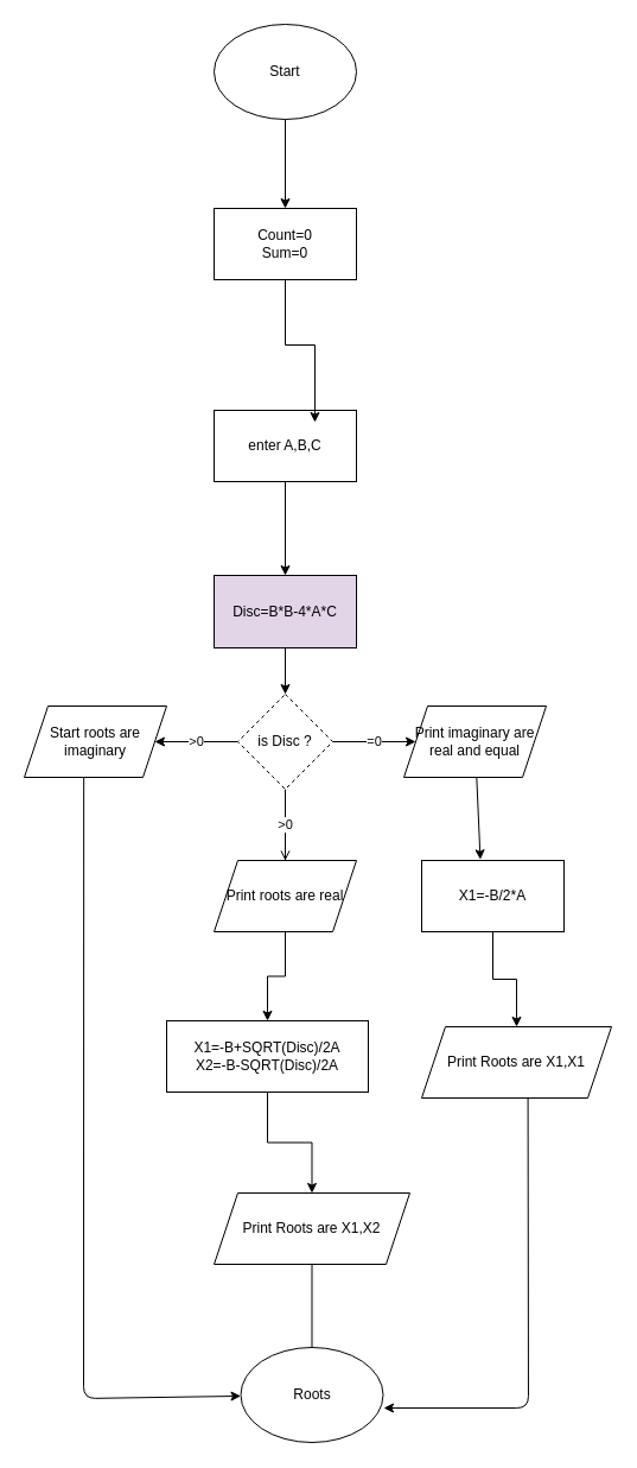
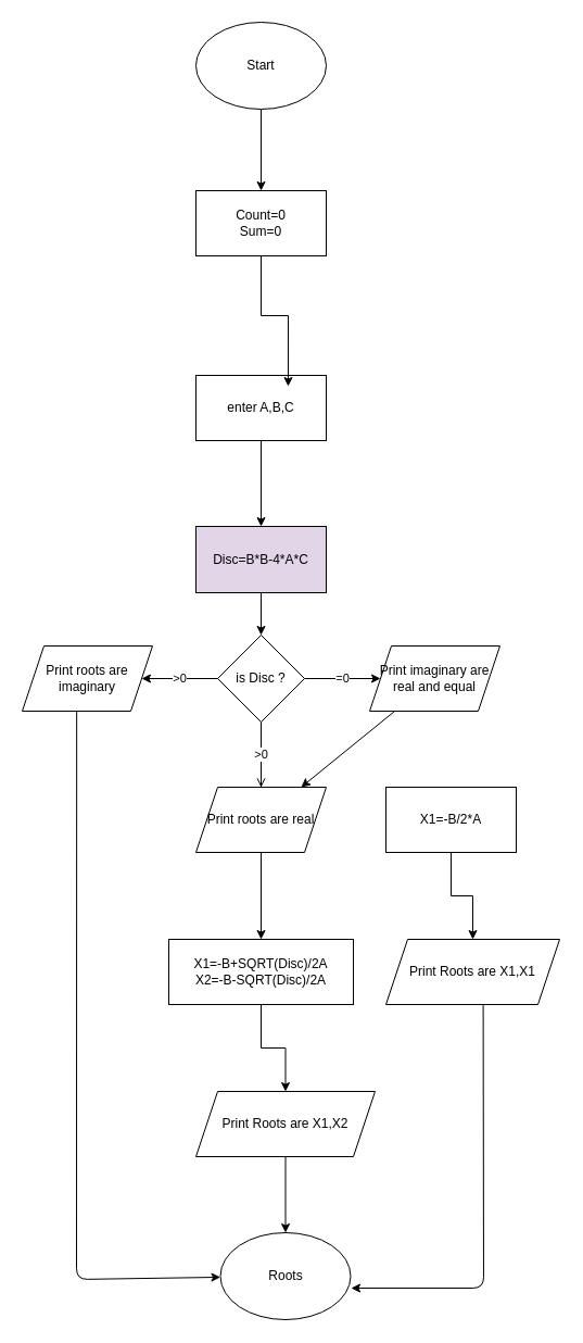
  <mxCell id="0" />
  <mxCell id="1" parent="0" />
  <mxCell id="2" value="" style="edgeStyle=orthogonalEdgeStyle;rounded=0;orthogonalLoop=1;jettySize=auto;html=1;" parent="1" source="3" target="10" edge="1"><mxGeometry relative="1" as="geometry"><mxPoint x="240" y="205" as="targetPoint" /></mxGeometry></mxCell>
  <mxCell id="3" value="Start" style="ellipse;whiteSpace=wrap;html=1;" parent="1" vertex="1"><mxGeometry x="180" y="20" width="120" height="80" as="geometry" /></mxCell>
  <mxCell id="4" value="" style="edgeStyle=orthogonalEdgeStyle;rounded=0;orthogonalLoop=1;jettySize=auto;html=1;" parent="1" source="5" target="7" edge="1"><mxGeometry relative="1" as="geometry" /></mxCell>
  <mxCell id="5" value="enter A,B,C" style="whiteSpace=wrap;html=1;" parent="1" vertex="1"><mxGeometry x="180" y="345" width="120" height="60" as="geometry" /></mxCell>
  <mxCell id="6" value="" style="edgeStyle=orthogonalEdgeStyle;rounded=0;orthogonalLoop=1;jettySize=auto;html=1;" parent="1" source="7" target="14" edge="1"><mxGeometry relative="1" as="geometry"><mxPoint x="240" y="624" as="targetPoint" /></mxGeometry></mxCell>
  <mxCell id="7" value="Disc=B*B-4*A*C" style="whiteSpace=wrap;html=1;fillColor=#e1d5e7;" parent="1" vertex="1"><mxGeometry x="180" y="484" width="120" height="61" as="geometry" /></mxCell>
  <mxCell id="8" value="" style="edgeStyle=orthogonalEdgeStyle;rounded=0;orthogonalLoop=1;jettySize=auto;html=1;" parent="1" edge="1"><mxGeometry relative="1" as="geometry"><mxPoint x="240" y="684" as="sourcePoint" /><mxPoint x="240" y="754" as="targetPoint" /></mxGeometry></mxCell>
  <mxCell id="9" style="edgeStyle=orthogonalEdgeStyle;rounded=0;orthogonalLoop=1;jettySize=auto;html=1;entryX=0.708;entryY=0.167;entryDx=0;entryDy=0;entryPerimeter=0;" parent="1" source="10" target="5" edge="1"><mxGeometry relative="1" as="geometry" /></mxCell>
  <mxCell id="10" value="Count=0&lt;br&gt;Sum=0" style="rounded=0;whiteSpace=wrap;html=1;" parent="1" vertex="1"><mxGeometry x="180" y="175" width="120" height="60" as="geometry" /></mxCell>
  <mxCell id="11" value="&amp;gt;0" style="edgeStyle=orthogonalEdgeStyle;rounded=0;orthogonalLoop=1;jettySize=auto;html=1;" parent="1" source="14" target="15" edge="1"><mxGeometry relative="1" as="geometry" /></mxCell>
  <mxCell id="12" value="&amp;gt;0" style="edgeStyle=orthogonalEdgeStyle;rounded=0;orthogonalLoop=1;jettySize=auto;html=1;endArrow=open;" parent="1" source="14" target="17" edge="1"><mxGeometry relative="1" as="geometry"><mxPoint x="240" y="754" as="targetPoint" /></mxGeometry></mxCell>
  <mxCell id="13" value="=0" style="edgeStyle=orthogonalEdgeStyle;rounded=0;orthogonalLoop=1;jettySize=auto;html=1;" parent="1" source="14" target="18" edge="1"><mxGeometry relative="1" as="geometry" /></mxCell>
- <mxCell id="14" value="is Disc ?" style="rhombus;whiteSpace=wrap;html=1;dashed=1;" parent="1" vertex="1"><mxGeometry x="200" y="584" width="80" height="80" as="geometry" /></mxCell>
- <mxCell id="15" value="Start roots are imaginary" style="shape=parallelogram;perimeter=parallelogramPerimeter;whiteSpace=wrap;html=1;fixedSize=1;" parent="1" vertex="1"><mxGeometry x="20" y="594" width="120" height="60" as="geometry" /></mxCell>
+ <mxCell id="14" value="is Disc ?" style="rhombus;whiteSpace=wrap;html=1;" parent="1" vertex="1"><mxGeometry x="200" y="584" width="80" height="80" as="geometry" /></mxCell>
+ <mxCell id="15" value="Print roots are imaginary" style="shape=parallelogram;perimeter=parallelogramPerimeter;whiteSpace=wrap;html=1;fixedSize=1;" parent="1" vertex="1"><mxGeometry x="20" y="594" width="120" height="60" as="geometry" /></mxCell>
  <mxCell id="16" value="" style="edgeStyle=orthogonalEdgeStyle;rounded=0;orthogonalLoop=1;jettySize=auto;html=1;" parent="1" source="17" target="23" edge="1"><mxGeometry relative="1" as="geometry" /></mxCell>
  <mxCell id="17" value="Print roots are real" style="shape=parallelogram;perimeter=parallelogramPerimeter;whiteSpace=wrap;html=1;fixedSize=1;" parent="1" vertex="1"><mxGeometry x="180" y="724" width="120" height="60" as="geometry" /></mxCell>
  <mxCell id="18" value="Print imaginary are real and equal" style="shape=parallelogram;perimeter=parallelogramPerimeter;whiteSpace=wrap;html=1;fixedSize=1;" parent="1" vertex="1"><mxGeometry x="340" y="594" width="120" height="60" as="geometry" /></mxCell>
  <mxCell id="19" value="" style="edgeStyle=orthogonalEdgeStyle;rounded=0;orthogonalLoop=1;jettySize=auto;html=1;" parent="1" source="20" target="24" edge="1"><mxGeometry relative="1" as="geometry" /></mxCell>
  <mxCell id="20" value="X1=-B/2*A" style="whiteSpace=wrap;html=1;" parent="1" vertex="1"><mxGeometry x="355" y="724" width="120" height="60" as="geometry" /></mxCell>
- <mxCell id="21" value="" style="endArrow=classic;html=1;entryX=0.412;entryY=-0.013;entryDx=0;entryDy=0;entryPerimeter=0;" parent="1" source="18" target="20" edge="1"><mxGeometry width="50" height="50" relative="1" as="geometry"><mxPoint x="425" y="704" as="sourcePoint" /><mxPoint x="475" y="654" as="targetPoint" /></mxGeometry></mxCell>
+ <mxCell id="21" value="" style="endArrow=classic;html=1;" parent="1" source="18" target="17" edge="1"><mxGeometry width="50" height="50" relative="1" as="geometry"><mxPoint x="425" y="704" as="sourcePoint" /><mxPoint x="475" y="654" as="targetPoint" /></mxGeometry></mxCell>
  <mxCell id="22" value="" style="edgeStyle=orthogonalEdgeStyle;rounded=0;orthogonalLoop=1;jettySize=auto;html=1;" parent="1" source="23" target="26" edge="1"><mxGeometry relative="1" as="geometry" /></mxCell>
- <mxCell id="23" value="X1=-B+SQRT(Disc)/2A&lt;br&gt;X2=-B-SQRT(Disc)/2A" style="whiteSpace=wrap;html=1;" parent="1" vertex="1"><mxGeometry x="140" y="859" width="170" height="60" as="geometry" /></mxCell>
+ <mxCell id="23" value="X1=-B+SQRT(Disc)/2A&lt;br&gt;X2=-B-SQRT(Disc)/2A" style="whiteSpace=wrap;html=1;" parent="1" vertex="1"><mxGeometry x="155" y="864" width="170" height="60" as="geometry" /></mxCell>
  <mxCell id="24" value="Print Roots are X1,X1" style="shape=parallelogram;perimeter=parallelogramPerimeter;whiteSpace=wrap;html=1;fixedSize=1;" parent="1" vertex="1"><mxGeometry x="355" y="864" width="160" height="60" as="geometry" /></mxCell>
- <mxCell id="25" value="" style="edgeStyle=orthogonalEdgeStyle;rounded=0;orthogonalLoop=1;jettySize=auto;html=1;endArrow=none;" parent="1" source="26" target="27" edge="1"><mxGeometry relative="1" as="geometry" /></mxCell>
+ <mxCell id="25" value="" style="edgeStyle=orthogonalEdgeStyle;rounded=0;orthogonalLoop=1;jettySize=auto;html=1;" parent="1" source="26" target="27" edge="1"><mxGeometry relative="1" as="geometry" /></mxCell>
  <mxCell id="26" value="Print Roots are X1,X2" style="shape=parallelogram;perimeter=parallelogramPerimeter;whiteSpace=wrap;html=1;fixedSize=1;" parent="1" vertex="1"><mxGeometry x="180" y="1004" width="165" height="60" as="geometry" /></mxCell>
  <mxCell id="27" value="Roots" style="ellipse;whiteSpace=wrap;html=1;" parent="1" vertex="1"><mxGeometry x="202.5" y="1134" width="120" height="80" as="geometry" /></mxCell>
  <mxCell id="28" value="" style="endArrow=classic;html=1;exitX=0.56;exitY=1.007;exitDx=0;exitDy=0;exitPerimeter=0;" parent="1" source="24" edge="1"><mxGeometry width="50" height="50" relative="1" as="geometry"><mxPoint x="265" y="1085" as="sourcePoint" /><mxPoint x="323" y="1185" as="targetPoint" /><Array as="points"><mxPoint x="445" y="1185" /></Array></mxGeometry></mxCell>
  <mxCell id="29" value="" style="endArrow=classic;html=1;exitX=0.418;exitY=1;exitDx=0;exitDy=0;exitPerimeter=0;" parent="1" source="15" target="27" edge="1"><mxGeometry width="50" height="50" relative="1" as="geometry"><mxPoint x="5" y="785" as="sourcePoint" /><mxPoint x="195" y="1185" as="targetPoint" /><Array as="points"><mxPoint x="70" y="1177" /></Array></mxGeometry></mxCell>
